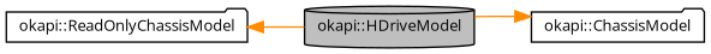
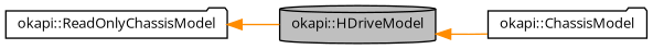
  digraph {
    fontname="Open Sans"
    rankdir=LR
    node [color=black fillcolor=white fontname="Open Sans" fontsize=10 shape=folder style=filled]
    edge [color=darkorange dir=back fontname="Open Sans" fontsize=10 labelfontname=Helvetica labelfontsize=10 style=solid]
    n1 [fillcolor=grey75 fontcolor=black height=0.2 label="okapi::HDriveModel" shape=cylinder width=0.4]
    n2 [height=0.2 label="okapi::ChassisModel" width=0.4]
    n3 [height=0.2 label="okapi::ReadOnlyChassisModel" width=0.4]
-   n2 -> n1
+   n1 -> n2
    n3 -> n1
  }
